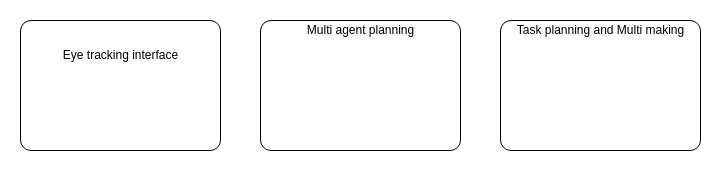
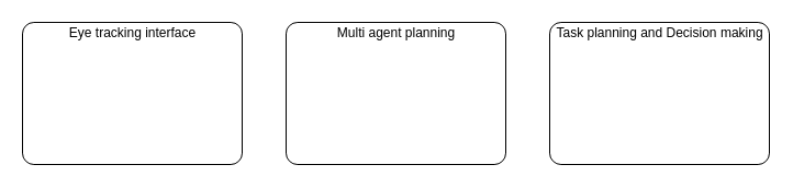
  <mxCell id="0" />
  <mxCell id="1" parent="0" />
  <mxCell id="2" value="" style="rounded=1;whiteSpace=wrap;html=1;arcSize=8;" vertex="1" parent="1"><mxGeometry x="20" y="20" width="200" height="130" as="geometry" /></mxCell>
- <mxCell id="3" value="Eye tracking interface" style="text;html=1;align=center;verticalAlign=middle;resizable=0;points=[];autosize=1;strokeColor=none;fillColor=none;" vertex="1" parent="1"><mxGeometry x="55" y="45" width="130" height="20" as="geometry" /></mxCell>
+ <mxCell id="3" value="Eye tracking interface" style="text;html=1;align=center;verticalAlign=middle;resizable=0;points=[];autosize=1;strokeColor=none;fillColor=none;" vertex="1" parent="1"><mxGeometry x="55" y="20" width="130" height="20" as="geometry" /></mxCell>
  <mxCell id="4" value="" style="rounded=1;whiteSpace=wrap;html=1;arcSize=8;" vertex="1" parent="1"><mxGeometry x="260" y="20" width="200" height="130" as="geometry" /></mxCell>
  <mxCell id="5" value="Multi agent planning" style="text;html=1;align=center;verticalAlign=middle;resizable=0;points=[];autosize=1;strokeColor=none;fillColor=none;" vertex="1" parent="1"><mxGeometry x="300" y="20" width="120" height="20" as="geometry" /></mxCell>
  <mxCell id="6" value="" style="rounded=1;whiteSpace=wrap;html=1;arcSize=8;" vertex="1" parent="1"><mxGeometry x="500" y="20" width="200" height="130" as="geometry" /></mxCell>
- <mxCell id="7" value="Task planning and Multi making" style="text;html=1;align=center;verticalAlign=middle;resizable=0;points=[];autosize=1;strokeColor=none;fillColor=none;" vertex="1" parent="1"><mxGeometry x="500" y="20" width="200" height="20" as="geometry" /></mxCell>
+ <mxCell id="7" value="Task planning and Decision making" style="text;html=1;align=center;verticalAlign=middle;resizable=0;points=[];autosize=1;strokeColor=none;fillColor=none;" vertex="1" parent="1"><mxGeometry x="500" y="20" width="200" height="20" as="geometry" /></mxCell>
